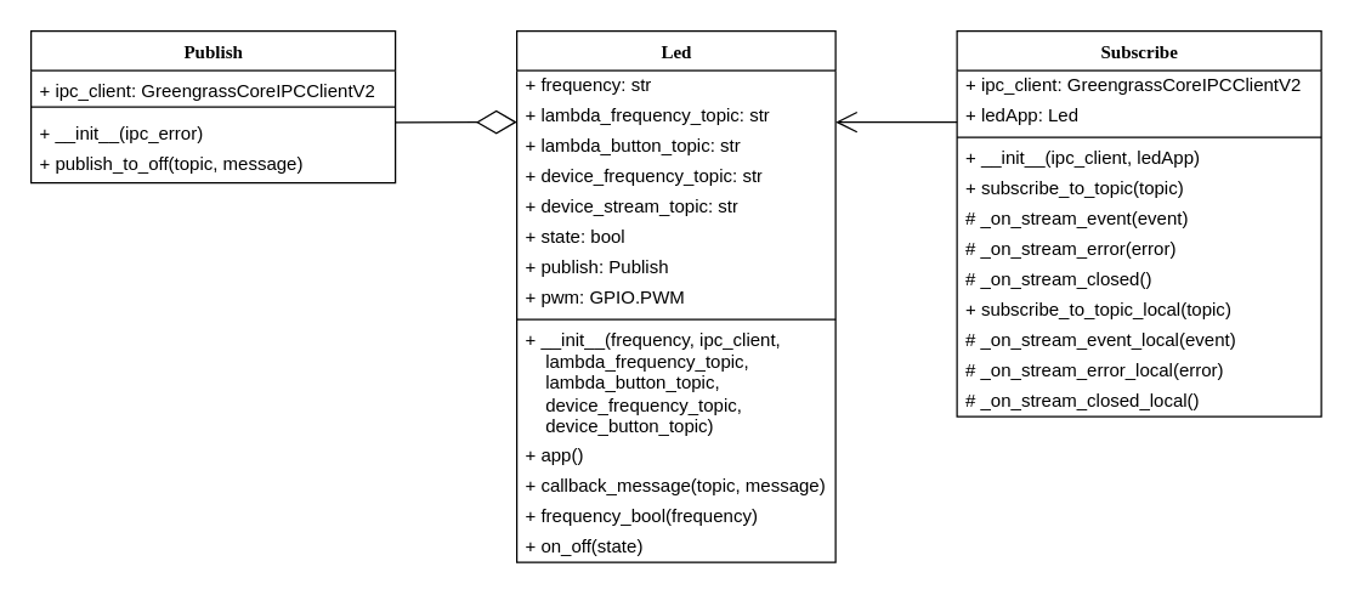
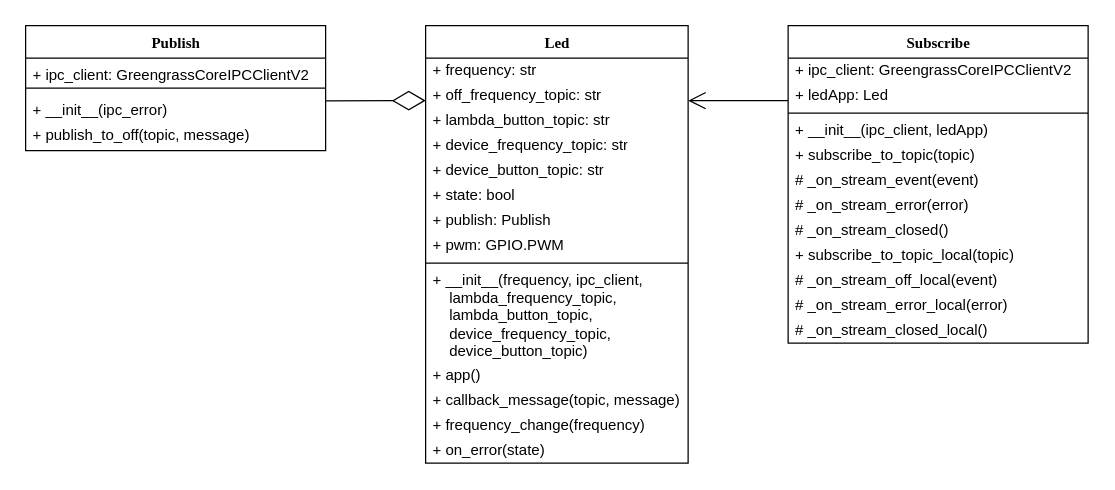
  <mxCell id="0" />
  <mxCell id="1" parent="0" />
  <mxCell id="2" value="Publish" style="swimlane;html=1;fontStyle=1;align=center;verticalAlign=top;childLayout=stackLayout;horizontal=1;startSize=26;horizontalStack=0;resizeParent=1;resizeLast=0;collapsible=1;marginBottom=0;swimlaneFillColor=#ffffff;rounded=0;shadow=0;comic=0;labelBackgroundColor=none;strokeWidth=1;fillColor=none;fontFamily=Verdana;fontSize=12" parent="1" vertex="1"><mxGeometry x="20" y="20" width="240" height="100" as="geometry" /></mxCell>
  <mxCell id="3" value="+&amp;nbsp;ipc_client&lt;span style=&quot;background-color: initial;&quot;&gt;:&amp;nbsp;&lt;/span&gt;GreengrassCoreIPCClientV2" style="text;html=1;strokeColor=none;fillColor=none;align=left;verticalAlign=top;spacingLeft=4;spacingRight=4;whiteSpace=wrap;overflow=hidden;rotatable=0;points=[[0,0.5],[1,0.5]];portConstraint=eastwest;" parent="2" vertex="1"><mxGeometry y="26" width="240" height="20" as="geometry" /></mxCell>
  <mxCell id="4" value="" style="line;html=1;strokeWidth=1;fillColor=none;align=left;verticalAlign=middle;spacingTop=-1;spacingLeft=3;spacingRight=3;rotatable=0;labelPosition=right;points=[];portConstraint=eastwest;" parent="2" vertex="1"><mxGeometry y="46" width="240" height="8" as="geometry" /></mxCell>
  <mxCell id="5" value="+&amp;nbsp;__init__(ipc_error&lt;span style=&quot;background-color: initial;&quot;&gt;)&lt;/span&gt;" style="text;html=1;strokeColor=none;fillColor=none;align=left;verticalAlign=top;spacingLeft=4;spacingRight=4;whiteSpace=wrap;overflow=hidden;rotatable=0;points=[[0,0.5],[1,0.5]];portConstraint=eastwest;" parent="2" vertex="1"><mxGeometry y="54" width="240" height="20" as="geometry" /></mxCell>
  <mxCell id="6" value="+&amp;nbsp;publish_to_off&lt;span style=&quot;background-color: initial;&quot;&gt;(topic, message)&lt;/span&gt;" style="text;html=1;strokeColor=none;fillColor=none;align=left;verticalAlign=top;spacingLeft=4;spacingRight=4;whiteSpace=wrap;overflow=hidden;rotatable=0;points=[[0,0.5],[1,0.5]];portConstraint=eastwest;" parent="2" vertex="1"><mxGeometry y="74" width="240" height="20" as="geometry" /></mxCell>
  <mxCell id="7" value="Led" style="swimlane;html=1;fontStyle=1;align=center;verticalAlign=top;childLayout=stackLayout;horizontal=1;startSize=26;horizontalStack=0;resizeParent=1;resizeLast=0;collapsible=1;marginBottom=0;swimlaneFillColor=#ffffff;rounded=0;shadow=0;comic=0;labelBackgroundColor=none;strokeWidth=1;fillColor=none;fontFamily=Verdana;fontSize=12" parent="1" vertex="1"><mxGeometry x="340" y="20" width="210" height="350" as="geometry" /></mxCell>
  <mxCell id="8" value="+&amp;nbsp;frequency&lt;span style=&quot;background-color: initial;&quot;&gt;: str&lt;/span&gt;" style="text;html=1;strokeColor=none;fillColor=none;align=left;verticalAlign=middle;spacingLeft=4;spacingRight=4;whiteSpace=wrap;overflow=hidden;rotatable=0;points=[[0,0.5],[1,0.5]];portConstraint=eastwest;" parent="7" vertex="1"><mxGeometry y="26" width="210" height="20" as="geometry" /></mxCell>
- <mxCell id="9" value="+&amp;nbsp;lambda_frequency_topic&lt;span style=&quot;background-color: initial;&quot;&gt;: str&lt;/span&gt;" style="text;html=1;strokeColor=none;fillColor=none;align=left;verticalAlign=middle;spacingLeft=4;spacingRight=4;whiteSpace=wrap;overflow=hidden;rotatable=0;points=[[0,0.5],[1,0.5]];portConstraint=eastwest;" parent="7" vertex="1"><mxGeometry y="46" width="210" height="20" as="geometry" /></mxCell>
+ <mxCell id="9" value="+&amp;nbsp;off_frequency_topic&lt;span style=&quot;background-color: initial;&quot;&gt;: str&lt;/span&gt;" style="text;html=1;strokeColor=none;fillColor=none;align=left;verticalAlign=middle;spacingLeft=4;spacingRight=4;whiteSpace=wrap;overflow=hidden;rotatable=0;points=[[0,0.5],[1,0.5]];portConstraint=eastwest;" parent="7" vertex="1"><mxGeometry y="46" width="210" height="20" as="geometry" /></mxCell>
  <mxCell id="10" value="+&amp;nbsp;lambda_button_topic&lt;span style=&quot;background-color: initial;&quot;&gt;: str&lt;/span&gt;" style="text;html=1;strokeColor=none;fillColor=none;align=left;verticalAlign=middle;spacingLeft=4;spacingRight=4;whiteSpace=wrap;overflow=hidden;rotatable=0;points=[[0,0.5],[1,0.5]];portConstraint=eastwest;" parent="7" vertex="1"><mxGeometry y="66" width="210" height="20" as="geometry" /></mxCell>
  <mxCell id="11" value="+&amp;nbsp;device_frequency_topic&lt;span style=&quot;background-color: initial;&quot;&gt;: str&lt;/span&gt;" style="text;html=1;strokeColor=none;fillColor=none;align=left;verticalAlign=middle;spacingLeft=4;spacingRight=4;whiteSpace=wrap;overflow=hidden;rotatable=0;points=[[0,0.5],[1,0.5]];portConstraint=eastwest;" parent="7" vertex="1"><mxGeometry y="86" width="210" height="20" as="geometry" /></mxCell>
- <mxCell id="12" value="+&amp;nbsp;device_stream_topic&lt;span style=&quot;background-color: initial;&quot;&gt;: str&lt;/span&gt;" style="text;html=1;strokeColor=none;fillColor=none;align=left;verticalAlign=middle;spacingLeft=4;spacingRight=4;whiteSpace=wrap;overflow=hidden;rotatable=0;points=[[0,0.5],[1,0.5]];portConstraint=eastwest;" parent="7" vertex="1"><mxGeometry y="106" width="210" height="20" as="geometry" /></mxCell>
+ <mxCell id="12" value="+&amp;nbsp;device_button_topic&lt;span style=&quot;background-color: initial;&quot;&gt;: str&lt;/span&gt;" style="text;html=1;strokeColor=none;fillColor=none;align=left;verticalAlign=middle;spacingLeft=4;spacingRight=4;whiteSpace=wrap;overflow=hidden;rotatable=0;points=[[0,0.5],[1,0.5]];portConstraint=eastwest;" parent="7" vertex="1"><mxGeometry y="106" width="210" height="20" as="geometry" /></mxCell>
  <mxCell id="13" value="+&amp;nbsp;state&lt;span style=&quot;background-color: initial;&quot;&gt;: bool&lt;/span&gt;" style="text;html=1;strokeColor=none;fillColor=none;align=left;verticalAlign=middle;spacingLeft=4;spacingRight=4;whiteSpace=wrap;overflow=hidden;rotatable=0;points=[[0,0.5],[1,0.5]];portConstraint=eastwest;" parent="7" vertex="1"><mxGeometry y="126" width="210" height="20" as="geometry" /></mxCell>
  <mxCell id="14" value="+&amp;nbsp;publish&lt;span style=&quot;background-color: initial;&quot;&gt;:&amp;nbsp;&lt;/span&gt;Publish" style="text;html=1;strokeColor=none;fillColor=none;align=left;verticalAlign=middle;spacingLeft=4;spacingRight=4;whiteSpace=wrap;overflow=hidden;rotatable=0;points=[[0,0.5],[1,0.5]];portConstraint=eastwest;" parent="7" vertex="1"><mxGeometry y="146" width="210" height="20" as="geometry" /></mxCell>
  <mxCell id="15" value="+&amp;nbsp;pwm&lt;span style=&quot;background-color: initial;&quot;&gt;:&amp;nbsp;&lt;/span&gt;GPIO.PWM" style="text;html=1;strokeColor=none;fillColor=none;align=left;verticalAlign=middle;spacingLeft=4;spacingRight=4;whiteSpace=wrap;overflow=hidden;rotatable=0;points=[[0,0.5],[1,0.5]];portConstraint=eastwest;" parent="7" vertex="1"><mxGeometry y="166" width="210" height="20" as="geometry" /></mxCell>
  <mxCell id="16" value="" style="line;html=1;strokeWidth=1;fillColor=none;align=left;verticalAlign=middle;spacingTop=-1;spacingLeft=3;spacingRight=3;rotatable=0;labelPosition=right;points=[];portConstraint=eastwest;" parent="7" vertex="1"><mxGeometry y="186" width="210" height="8" as="geometry" /></mxCell>
  <mxCell id="17" value="+&amp;nbsp;__init__(frequency, ipc_client,&lt;br&gt;&lt;span style=&quot;&quot;&gt;&lt;span style=&quot;&quot;&gt;&amp;nbsp;&amp;nbsp;&amp;nbsp;&amp;nbsp;&lt;/span&gt;&lt;/span&gt;lambda_frequency_topic,&lt;br&gt;&lt;span style=&quot;&quot;&gt;&lt;span style=&quot;&quot;&gt;&amp;nbsp;&amp;nbsp;&amp;nbsp;&amp;nbsp;&lt;/span&gt;&lt;/span&gt;lambda_button_topic,&lt;br&gt;&lt;span style=&quot;&quot;&gt;&lt;span style=&quot;&quot;&gt;&amp;nbsp;&amp;nbsp;&amp;nbsp;&amp;nbsp;&lt;/span&gt;&lt;/span&gt;device_frequency_topic,&lt;br&gt;&lt;span style=&quot;background-color: initial;&quot;&gt;&lt;span style=&quot;&quot;&gt;&lt;span style=&quot;&quot;&gt;&amp;nbsp; &amp;nbsp;&amp;nbsp;&lt;/span&gt;&lt;/span&gt;&lt;/span&gt;&lt;span style=&quot;background-color: initial;&quot;&gt;device_button_topic)&lt;/span&gt;" style="text;html=1;strokeColor=none;fillColor=none;align=left;verticalAlign=middle;spacingLeft=4;spacingRight=4;whiteSpace=wrap;overflow=hidden;rotatable=0;points=[[0,0.5],[1,0.5]];portConstraint=eastwest;" parent="7" vertex="1"><mxGeometry y="194" width="210" height="76" as="geometry" /></mxCell>
  <mxCell id="18" value="+&amp;nbsp;app&lt;span style=&quot;background-color: initial;&quot;&gt;()&lt;/span&gt;" style="text;html=1;strokeColor=none;fillColor=none;align=left;verticalAlign=middle;spacingLeft=4;spacingRight=4;whiteSpace=wrap;overflow=hidden;rotatable=0;points=[[0,0.5],[1,0.5]];portConstraint=eastwest;" parent="7" vertex="1"><mxGeometry y="270" width="210" height="20" as="geometry" /></mxCell>
  <mxCell id="19" value="+&amp;nbsp;callback_message(topic, message&lt;span style=&quot;background-color: initial;&quot;&gt;)&lt;/span&gt;" style="text;html=1;strokeColor=none;fillColor=none;align=left;verticalAlign=middle;spacingLeft=4;spacingRight=4;whiteSpace=wrap;overflow=hidden;rotatable=0;points=[[0,0.5],[1,0.5]];portConstraint=eastwest;" parent="7" vertex="1"><mxGeometry y="290" width="210" height="20" as="geometry" /></mxCell>
- <mxCell id="20" value="+&amp;nbsp;frequency_bool&lt;span style=&quot;background-color: initial;&quot;&gt;(frequency)&lt;/span&gt;" style="text;html=1;strokeColor=none;fillColor=none;align=left;verticalAlign=middle;spacingLeft=4;spacingRight=4;whiteSpace=wrap;overflow=hidden;rotatable=0;points=[[0,0.5],[1,0.5]];portConstraint=eastwest;" parent="7" vertex="1"><mxGeometry y="310" width="210" height="20" as="geometry" /></mxCell>
- <mxCell id="21" value="+&amp;nbsp;on_off(state&lt;span style=&quot;background-color: initial;&quot;&gt;)&lt;/span&gt;" style="text;html=1;strokeColor=none;fillColor=none;align=left;verticalAlign=middle;spacingLeft=4;spacingRight=4;whiteSpace=wrap;overflow=hidden;rotatable=0;points=[[0,0.5],[1,0.5]];portConstraint=eastwest;" parent="7" vertex="1"><mxGeometry y="330" width="210" height="20" as="geometry" /></mxCell>
+ <mxCell id="20" value="+&amp;nbsp;frequency_change&lt;span style=&quot;background-color: initial;&quot;&gt;(frequency)&lt;/span&gt;" style="text;html=1;strokeColor=none;fillColor=none;align=left;verticalAlign=middle;spacingLeft=4;spacingRight=4;whiteSpace=wrap;overflow=hidden;rotatable=0;points=[[0,0.5],[1,0.5]];portConstraint=eastwest;" parent="7" vertex="1"><mxGeometry y="310" width="210" height="20" as="geometry" /></mxCell>
+ <mxCell id="21" value="+&amp;nbsp;on_error(state&lt;span style=&quot;background-color: initial;&quot;&gt;)&lt;/span&gt;" style="text;html=1;strokeColor=none;fillColor=none;align=left;verticalAlign=middle;spacingLeft=4;spacingRight=4;whiteSpace=wrap;overflow=hidden;rotatable=0;points=[[0,0.5],[1,0.5]];portConstraint=eastwest;" parent="7" vertex="1"><mxGeometry y="330" width="210" height="20" as="geometry" /></mxCell>
  <mxCell id="22" value="Subscribe" style="swimlane;html=1;fontStyle=1;align=center;verticalAlign=top;childLayout=stackLayout;horizontal=1;startSize=26;horizontalStack=0;resizeParent=1;resizeLast=0;collapsible=1;marginBottom=0;swimlaneFillColor=#ffffff;rounded=0;shadow=0;comic=0;labelBackgroundColor=none;strokeWidth=1;fillColor=none;fontFamily=Verdana;fontSize=12" parent="1" vertex="1"><mxGeometry x="630" y="20" width="240" height="254" as="geometry" /></mxCell>
  <mxCell id="23" value="+&amp;nbsp;ipc_client:&amp;nbsp;GreengrassCoreIPCClientV2" style="text;html=1;strokeColor=none;fillColor=none;align=left;verticalAlign=middle;spacingLeft=4;spacingRight=4;whiteSpace=wrap;overflow=hidden;rotatable=0;points=[[0,0.5],[1,0.5]];portConstraint=eastwest;" parent="22" vertex="1"><mxGeometry y="26" width="240" height="20" as="geometry" /></mxCell>
  <mxCell id="24" value="+&amp;nbsp;ledApp&lt;span style=&quot;background-color: initial;&quot;&gt;:&amp;nbsp;&lt;/span&gt;Led" style="text;html=1;strokeColor=none;fillColor=none;align=left;verticalAlign=middle;spacingLeft=4;spacingRight=4;whiteSpace=wrap;overflow=hidden;rotatable=0;points=[[0,0.5],[1,0.5]];portConstraint=eastwest;" parent="22" vertex="1"><mxGeometry y="46" width="240" height="20" as="geometry" /></mxCell>
  <mxCell id="25" value="" style="line;html=1;strokeWidth=1;fillColor=none;align=left;verticalAlign=middle;spacingTop=-1;spacingLeft=3;spacingRight=3;rotatable=0;labelPosition=right;points=[];portConstraint=eastwest;" parent="22" vertex="1"><mxGeometry y="66" width="240" height="8" as="geometry" /></mxCell>
  <mxCell id="26" value="+&amp;nbsp;__init__(ipc_client, ledApp&lt;span style=&quot;background-color: initial;&quot;&gt;)&lt;/span&gt;" style="text;html=1;strokeColor=none;fillColor=none;align=left;verticalAlign=middle;spacingLeft=4;spacingRight=4;whiteSpace=wrap;overflow=hidden;rotatable=0;points=[[0,0.5],[1,0.5]];portConstraint=eastwest;" parent="22" vertex="1"><mxGeometry y="74" width="240" height="20" as="geometry" /></mxCell>
  <mxCell id="27" value="+&amp;nbsp;subscribe_to_topic(topic&lt;span style=&quot;background-color: initial;&quot;&gt;)&lt;/span&gt;" style="text;html=1;strokeColor=none;fillColor=none;align=left;verticalAlign=middle;spacingLeft=4;spacingRight=4;whiteSpace=wrap;overflow=hidden;rotatable=0;points=[[0,0.5],[1,0.5]];portConstraint=eastwest;" parent="22" vertex="1"><mxGeometry y="94" width="240" height="20" as="geometry" /></mxCell>
  <mxCell id="28" value="#&amp;nbsp;_on_stream_event&lt;span style=&quot;background-color: initial;&quot;&gt;(event&lt;/span&gt;&lt;span style=&quot;background-color: initial;&quot;&gt;)&lt;/span&gt;" style="text;html=1;strokeColor=none;fillColor=none;align=left;verticalAlign=middle;spacingLeft=4;spacingRight=4;whiteSpace=wrap;overflow=hidden;rotatable=0;points=[[0,0.5],[1,0.5]];portConstraint=eastwest;" parent="22" vertex="1"><mxGeometry y="114" width="240" height="20" as="geometry" /></mxCell>
  <mxCell id="29" value="#&amp;nbsp;_on_stream_error&lt;span style=&quot;background-color: initial;&quot;&gt;(error&lt;/span&gt;&lt;span style=&quot;background-color: initial;&quot;&gt;)&lt;/span&gt;" style="text;html=1;strokeColor=none;fillColor=none;align=left;verticalAlign=middle;spacingLeft=4;spacingRight=4;whiteSpace=wrap;overflow=hidden;rotatable=0;points=[[0,0.5],[1,0.5]];portConstraint=eastwest;" parent="22" vertex="1"><mxGeometry y="134" width="240" height="20" as="geometry" /></mxCell>
  <mxCell id="30" value="#&amp;nbsp;_on_stream_closed&lt;span style=&quot;background-color: initial;&quot;&gt;(&lt;/span&gt;&lt;span style=&quot;background-color: initial;&quot;&gt;)&lt;/span&gt;" style="text;html=1;strokeColor=none;fillColor=none;align=left;verticalAlign=middle;spacingLeft=4;spacingRight=4;whiteSpace=wrap;overflow=hidden;rotatable=0;points=[[0,0.5],[1,0.5]];portConstraint=eastwest;" parent="22" vertex="1"><mxGeometry y="154" width="240" height="20" as="geometry" /></mxCell>
  <mxCell id="31" value="+&amp;nbsp;subscribe_to_topic_local(topic&lt;span style=&quot;background-color: initial;&quot;&gt;)&lt;/span&gt;" style="text;html=1;strokeColor=none;fillColor=none;align=left;verticalAlign=middle;spacingLeft=4;spacingRight=4;whiteSpace=wrap;overflow=hidden;rotatable=0;points=[[0,0.5],[1,0.5]];portConstraint=eastwest;" parent="22" vertex="1"><mxGeometry y="174" width="240" height="20" as="geometry" /></mxCell>
- <mxCell id="32" value="#&amp;nbsp;_on_stream_event_local&lt;span style=&quot;background-color: initial;&quot;&gt;(event&lt;/span&gt;&lt;span style=&quot;background-color: initial;&quot;&gt;)&lt;/span&gt;" style="text;html=1;strokeColor=none;fillColor=none;align=left;verticalAlign=middle;spacingLeft=4;spacingRight=4;whiteSpace=wrap;overflow=hidden;rotatable=0;points=[[0,0.5],[1,0.5]];portConstraint=eastwest;" parent="22" vertex="1"><mxGeometry y="194" width="240" height="20" as="geometry" /></mxCell>
+ <mxCell id="32" value="#&amp;nbsp;_on_stream_off_local&lt;span style=&quot;background-color: initial;&quot;&gt;(event&lt;/span&gt;&lt;span style=&quot;background-color: initial;&quot;&gt;)&lt;/span&gt;" style="text;html=1;strokeColor=none;fillColor=none;align=left;verticalAlign=middle;spacingLeft=4;spacingRight=4;whiteSpace=wrap;overflow=hidden;rotatable=0;points=[[0,0.5],[1,0.5]];portConstraint=eastwest;" parent="22" vertex="1"><mxGeometry y="194" width="240" height="20" as="geometry" /></mxCell>
  <mxCell id="33" value="#&amp;nbsp;_on_stream_error_local(error&lt;span style=&quot;border-color: var(--border-color); background-color: initial;&quot;&gt;)&lt;/span&gt;" style="text;html=1;strokeColor=none;fillColor=none;align=left;verticalAlign=middle;spacingLeft=4;spacingRight=4;whiteSpace=wrap;overflow=hidden;rotatable=0;points=[[0,0.5],[1,0.5]];portConstraint=eastwest;" parent="22" vertex="1"><mxGeometry y="214" width="240" height="20" as="geometry" /></mxCell>
  <mxCell id="34" value="#&amp;nbsp;_on_stream_closed_local(&lt;span style=&quot;border-color: var(--border-color); background-color: initial;&quot;&gt;)&lt;/span&gt;" style="text;html=1;strokeColor=none;fillColor=none;align=left;verticalAlign=middle;spacingLeft=4;spacingRight=4;whiteSpace=wrap;overflow=hidden;rotatable=0;points=[[0,0.5],[1,0.5]];portConstraint=eastwest;" parent="22" vertex="1"><mxGeometry y="234" width="240" height="20" as="geometry" /></mxCell>
  <mxCell id="35" value="" style="endArrow=diamondThin;endFill=0;endSize=24;html=1;rounded=0;exitX=1.001;exitY=0.806;exitDx=0;exitDy=0;exitPerimeter=0;" parent="1" edge="1"><mxGeometry width="160" relative="1" as="geometry"><mxPoint x="260.24" y="80.12" as="sourcePoint" /><mxPoint x="340" y="80" as="targetPoint" /></mxGeometry></mxCell>
  <mxCell id="36" value="" style="endArrow=open;endSize=12;html=1;rounded=0;entryX=1;entryY=0.2;entryDx=0;entryDy=0;entryPerimeter=0;exitX=0;exitY=0.5;exitDx=0;exitDy=0;exitPerimeter=0;" parent="1" edge="1"><mxGeometry width="160" relative="1" as="geometry"><mxPoint x="630" y="80" as="sourcePoint" /><mxPoint x="550" y="80" as="targetPoint" /></mxGeometry></mxCell>
